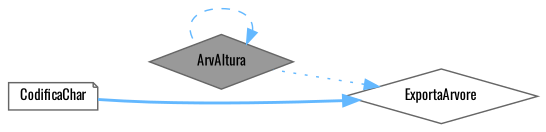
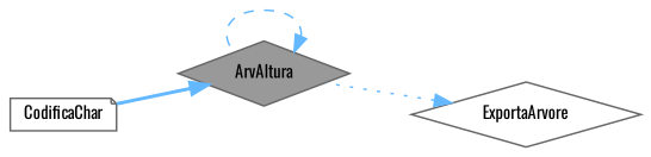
  digraph {
    fontname=Oswald
    rankdir=RL
    node [color=grey40 fillcolor=white fontname=Oswald fontsize=10 shape=diamond style=filled]
    edge [color=steelblue1 dir=back fontname=Oswald fontsize=10 labelfontname=Helvetica labelfontsize=10]
    n1 [color=gray40 fillcolor=grey60 fontcolor=black height=0.2 label=ArvAltura width=0.4]
    n2 [height=0.2 label=CodificaChar shape=note width=0.4]
    n3 [height=0.2 label=ExportaArvore width=0.4]
    n1 -> n1 [style=dashed]
-   n3 -> n2 [style=bold]
+   n1 -> n2 [style=bold]
    n3 -> n1 [style=dotted]
  }
